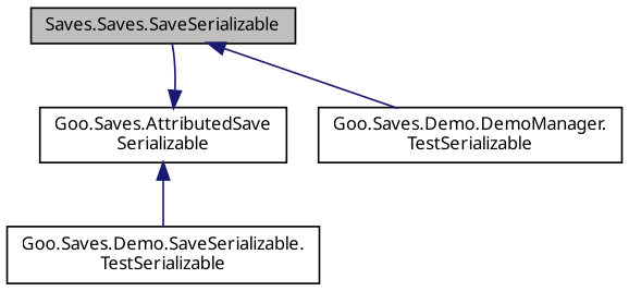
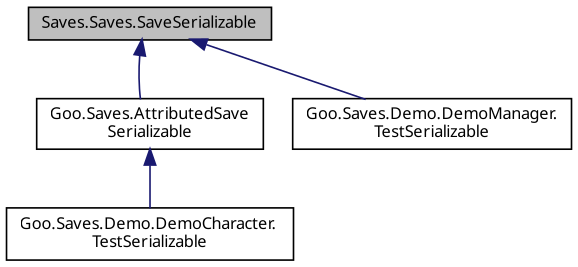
  digraph {
    node [color=black fillcolor=white fontname=Calibrii fontsize=10 shape=record style=filled]
    edge [color=midnightblue dir=back fontname=Calibrii fontsize=10 labelfontname=Calibrii labelfontsize=10 style=solid]
    n1 [fillcolor=grey75 fontcolor=black height=0.2 label="Saves.Saves.SaveSerializable" width=0.4]
    n2 [height=0.2 label="Goo.Saves.AttributedSave\lSerializable" width=0.4]
    n3 [height=0.2 label="Goo.Saves.Demo.DemoManager.\lTestSerializable" width=0.4]
-   n4 [height=0.2 label="Goo.Saves.Demo.SaveSerializable.\lTestSerializable" width=0.4]
-   n2 -> n1
+   n4 [height=0.2 label="Goo.Saves.Demo.DemoCharacter.\lTestSerializable" width=0.4]
+   n1 -> n2
    n1 -> n3
    n2 -> n4
  }
